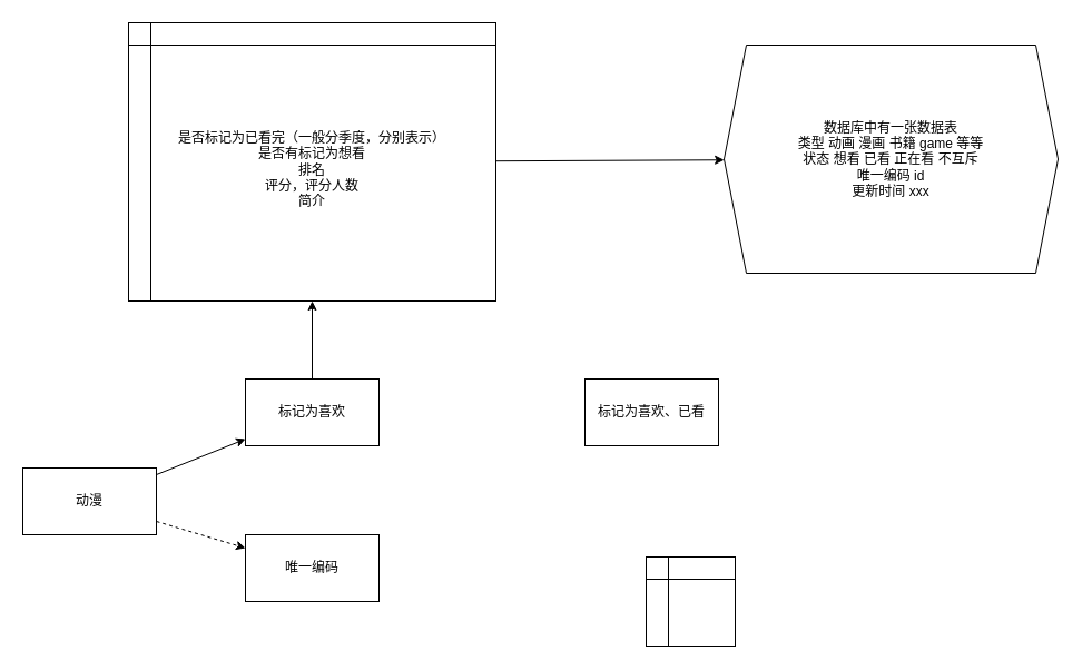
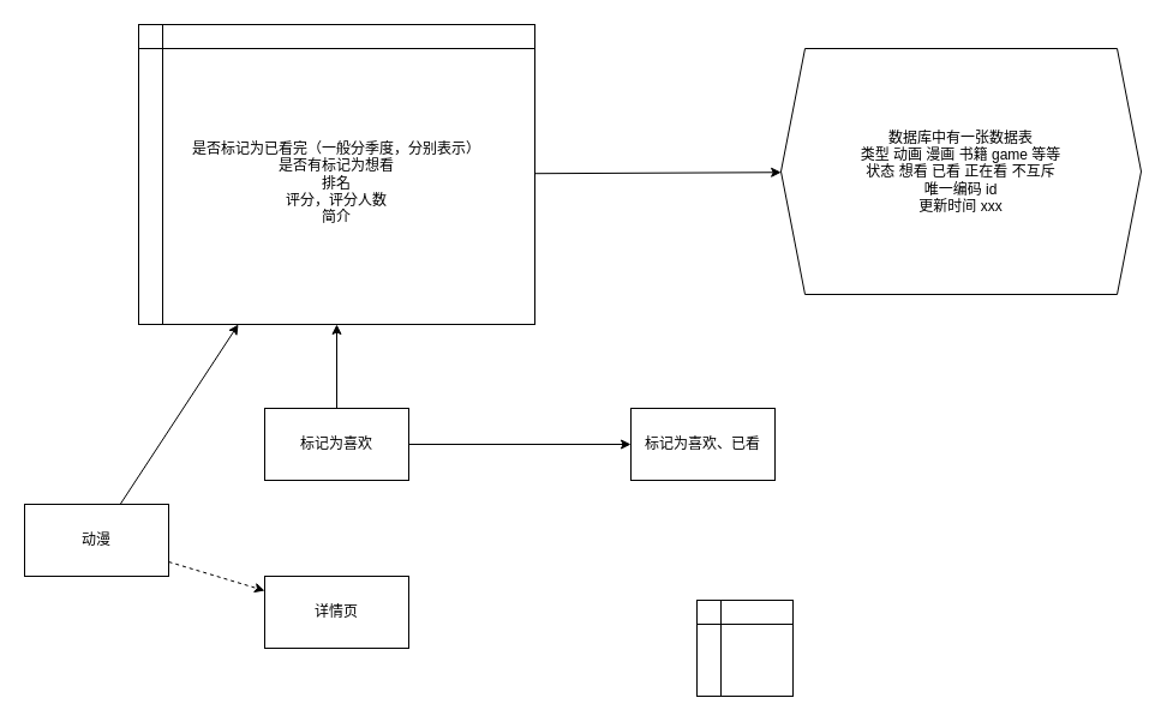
  <mxCell id="0" />
  <mxCell id="1" parent="0" />
- <mxCell id="2" value="" style="edgeStyle=none;html=1;" edge="1" parent="1" source="4" target="7"><mxGeometry relative="1" as="geometry" /></mxCell>
+ <mxCell id="2" value="" style="edgeStyle=none;html=1;" edge="1" parent="1" source="4" target="12"><mxGeometry relative="1" as="geometry" /></mxCell>
  <mxCell id="3" value="" style="edgeStyle=none;html=1;dashed=1;" edge="1" parent="1" source="4" target="8"><mxGeometry relative="1" as="geometry" /></mxCell>
  <mxCell id="4" value="动漫" style="rounded=0;whiteSpace=wrap;html=1;" vertex="1" parent="1"><mxGeometry x="20" y="420" width="120" height="60" as="geometry" /></mxCell>
+ <mxCell id="5" value="" style="edgeStyle=none;html=1;" edge="1" parent="1" source="7" target="9"><mxGeometry relative="1" as="geometry" /></mxCell>
  <mxCell id="6" value="" style="edgeStyle=none;html=1;" edge="1" parent="1" source="7" target="12"><mxGeometry relative="1" as="geometry" /></mxCell>
  <mxCell id="7" value="标记为喜欢" style="rounded=0;whiteSpace=wrap;html=1;" vertex="1" parent="1"><mxGeometry x="220" y="340" width="120" height="60" as="geometry" /></mxCell>
- <mxCell id="8" value="唯一编码" style="whiteSpace=wrap;html=1;rounded=0;" vertex="1" parent="1"><mxGeometry x="220" y="480" width="120" height="60" as="geometry" /></mxCell>
+ <mxCell id="8" value="详情页" style="whiteSpace=wrap;html=1;rounded=0;" vertex="1" parent="1"><mxGeometry x="220" y="480" width="120" height="60" as="geometry" /></mxCell>
  <mxCell id="9" value="标记为喜欢、已看" style="rounded=0;whiteSpace=wrap;html=1;" vertex="1" parent="1"><mxGeometry x="525" y="340" width="120" height="60" as="geometry" /></mxCell>
  <mxCell id="10" value="" style="shape=internalStorage;whiteSpace=wrap;html=1;backgroundOutline=1;" vertex="1" parent="1"><mxGeometry x="580" y="500" width="80" height="80" as="geometry" /></mxCell>
  <mxCell id="11" value="" style="edgeStyle=none;html=1;" edge="1" parent="1" source="12" target="13"><mxGeometry relative="1" as="geometry" /></mxCell>
  <mxCell id="12" value="&lt;br&gt;是否标记为已看完（一般分季度，分别表示）&lt;br&gt;是否有标记为想看&lt;br&gt;排名&lt;br&gt;评分，评分人数&lt;br&gt;简介" style="shape=internalStorage;whiteSpace=wrap;html=1;backgroundOutline=1;" vertex="1" parent="1"><mxGeometry x="115" y="20" width="330" height="250" as="geometry" /></mxCell>
  <mxCell id="13" value="数据库中有一张数据表&lt;br&gt;类型 动画 漫画 书籍 game 等等&lt;br&gt;状态 想看 已看 正在看 不互斥&lt;br&gt;唯一编码 id&lt;br&gt;更新时间 xxx" style="shape=hexagon;perimeter=hexagonPerimeter2;whiteSpace=wrap;html=1;fixedSize=1;" vertex="1" parent="1"><mxGeometry x="650" y="40" width="300" height="205" as="geometry" /></mxCell>
